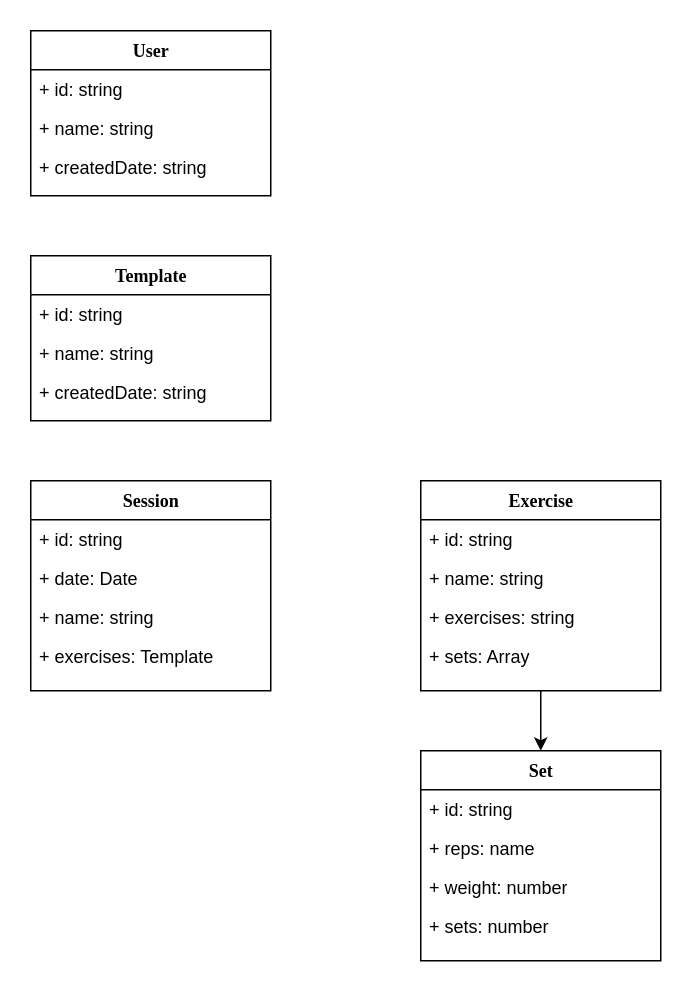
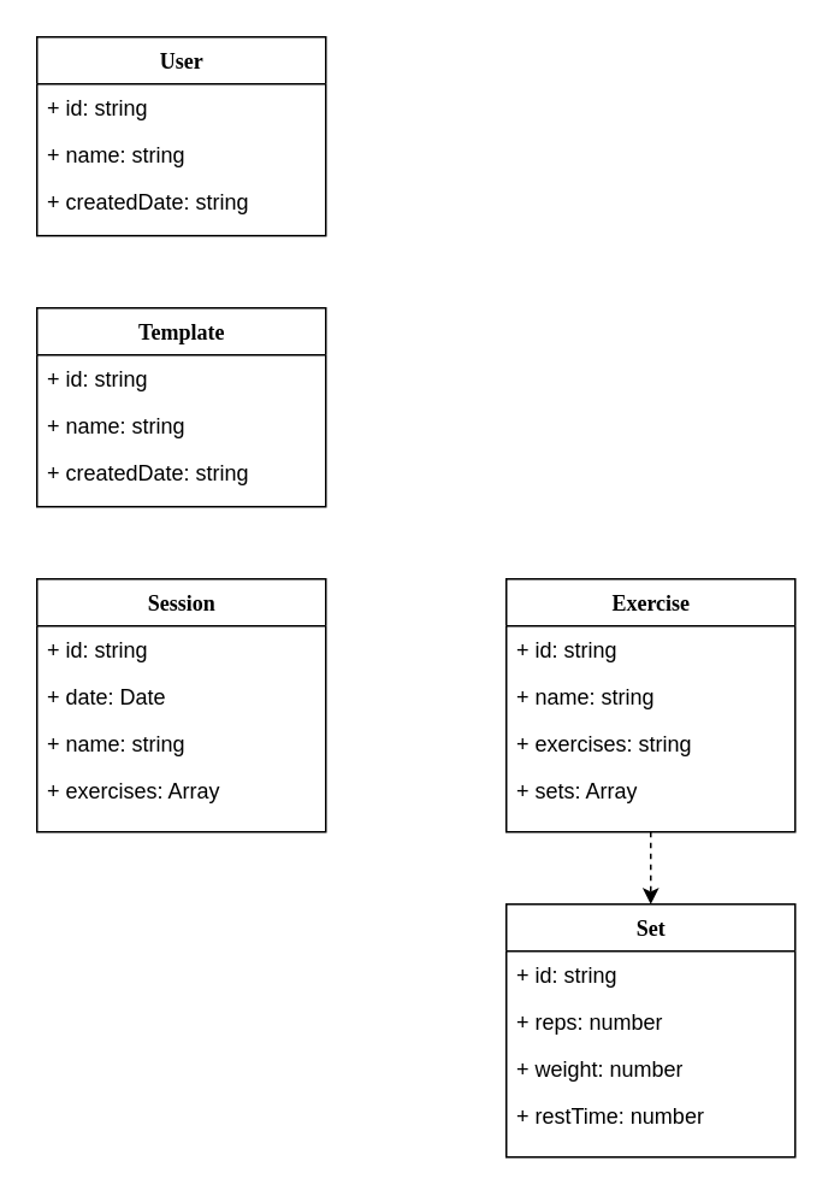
  <mxCell id="0" />
  <mxCell id="1" parent="0" />
  <mxCell id="2" value="Template" style="swimlane;html=1;fontStyle=1;align=center;verticalAlign=top;childLayout=stackLayout;horizontal=1;startSize=26;horizontalStack=0;resizeParent=1;resizeLast=0;collapsible=1;marginBottom=0;swimlaneFillColor=#ffffff;rounded=0;shadow=0;comic=0;labelBackgroundColor=none;strokeWidth=1;fillColor=none;fontFamily=Verdana;fontSize=12" parent="1" vertex="1"><mxGeometry x="20" y="170" width="160" height="110" as="geometry" /></mxCell>
  <mxCell id="3" value="+ id: string" style="text;html=1;strokeColor=none;fillColor=none;align=left;verticalAlign=top;spacingLeft=4;spacingRight=4;whiteSpace=wrap;overflow=hidden;rotatable=0;points=[[0,0.5],[1,0.5]];portConstraint=eastwest;" parent="2" vertex="1"><mxGeometry y="26" width="160" height="26" as="geometry" /></mxCell>
  <mxCell id="4" value="+ name: string" style="text;html=1;strokeColor=none;fillColor=none;align=left;verticalAlign=top;spacingLeft=4;spacingRight=4;whiteSpace=wrap;overflow=hidden;rotatable=0;points=[[0,0.5],[1,0.5]];portConstraint=eastwest;" parent="2" vertex="1"><mxGeometry y="52" width="160" height="26" as="geometry" /></mxCell>
  <mxCell id="5" value="+ createdDate: string" style="text;html=1;strokeColor=none;fillColor=none;align=left;verticalAlign=top;spacingLeft=4;spacingRight=4;whiteSpace=wrap;overflow=hidden;rotatable=0;points=[[0,0.5],[1,0.5]];portConstraint=eastwest;" vertex="1" parent="2"><mxGeometry y="78" width="160" height="26" as="geometry" /></mxCell>
  <mxCell id="6" value="Session" style="swimlane;html=1;fontStyle=1;align=center;verticalAlign=top;childLayout=stackLayout;horizontal=1;startSize=26;horizontalStack=0;resizeParent=1;resizeLast=0;collapsible=1;marginBottom=0;swimlaneFillColor=#ffffff;rounded=0;shadow=0;comic=0;labelBackgroundColor=none;strokeWidth=1;fillColor=none;fontFamily=Verdana;fontSize=12" vertex="1" parent="1"><mxGeometry x="20" y="320" width="160" height="140" as="geometry" /></mxCell>
  <mxCell id="7" value="+ id: string" style="text;html=1;strokeColor=none;fillColor=none;align=left;verticalAlign=top;spacingLeft=4;spacingRight=4;whiteSpace=wrap;overflow=hidden;rotatable=0;points=[[0,0.5],[1,0.5]];portConstraint=eastwest;" vertex="1" parent="6"><mxGeometry y="26" width="160" height="26" as="geometry" /></mxCell>
  <mxCell id="8" value="+ date: Date" style="text;html=1;strokeColor=none;fillColor=none;align=left;verticalAlign=top;spacingLeft=4;spacingRight=4;whiteSpace=wrap;overflow=hidden;rotatable=0;points=[[0,0.5],[1,0.5]];portConstraint=eastwest;" vertex="1" parent="6"><mxGeometry y="52" width="160" height="26" as="geometry" /></mxCell>
  <mxCell id="9" value="+ name: string" style="text;html=1;strokeColor=none;fillColor=none;align=left;verticalAlign=top;spacingLeft=4;spacingRight=4;whiteSpace=wrap;overflow=hidden;rotatable=0;points=[[0,0.5],[1,0.5]];portConstraint=eastwest;" vertex="1" parent="6"><mxGeometry y="78" width="160" height="26" as="geometry" /></mxCell>
- <mxCell id="10" value="+ exercises: Template" style="text;html=1;strokeColor=none;fillColor=none;align=left;verticalAlign=top;spacingLeft=4;spacingRight=4;whiteSpace=wrap;overflow=hidden;rotatable=0;points=[[0,0.5],[1,0.5]];portConstraint=eastwest;" vertex="1" parent="6"><mxGeometry y="104" width="160" height="26" as="geometry" /></mxCell>
- <mxCell id="11" style="edgeStyle=orthogonalEdgeStyle;rounded=0;orthogonalLoop=1;jettySize=auto;html=1;entryX=0.5;entryY=0;entryDx=0;entryDy=0;" edge="1" parent="1" source="12" target="17"><mxGeometry relative="1" as="geometry" /></mxCell>
+ <mxCell id="10" value="+ exercises: Array" style="text;html=1;strokeColor=none;fillColor=none;align=left;verticalAlign=top;spacingLeft=4;spacingRight=4;whiteSpace=wrap;overflow=hidden;rotatable=0;points=[[0,0.5],[1,0.5]];portConstraint=eastwest;" vertex="1" parent="6"><mxGeometry y="104" width="160" height="26" as="geometry" /></mxCell>
+ <mxCell id="11" style="edgeStyle=orthogonalEdgeStyle;rounded=0;orthogonalLoop=1;jettySize=auto;html=1;entryX=0.5;entryY=0;entryDx=0;entryDy=0;dashed=1;" edge="1" parent="1" source="12" target="17"><mxGeometry relative="1" as="geometry" /></mxCell>
  <mxCell id="12" value="Exercise" style="swimlane;html=1;fontStyle=1;align=center;verticalAlign=top;childLayout=stackLayout;horizontal=1;startSize=26;horizontalStack=0;resizeParent=1;resizeLast=0;collapsible=1;marginBottom=0;swimlaneFillColor=#ffffff;rounded=0;shadow=0;comic=0;labelBackgroundColor=none;strokeWidth=1;fillColor=none;fontFamily=Verdana;fontSize=12" vertex="1" parent="1"><mxGeometry x="280" y="320" width="160" height="140" as="geometry" /></mxCell>
  <mxCell id="13" value="+ id: string" style="text;html=1;strokeColor=none;fillColor=none;align=left;verticalAlign=top;spacingLeft=4;spacingRight=4;whiteSpace=wrap;overflow=hidden;rotatable=0;points=[[0,0.5],[1,0.5]];portConstraint=eastwest;" vertex="1" parent="12"><mxGeometry y="26" width="160" height="26" as="geometry" /></mxCell>
  <mxCell id="14" value="+ name: string" style="text;html=1;strokeColor=none;fillColor=none;align=left;verticalAlign=top;spacingLeft=4;spacingRight=4;whiteSpace=wrap;overflow=hidden;rotatable=0;points=[[0,0.5],[1,0.5]];portConstraint=eastwest;" vertex="1" parent="12"><mxGeometry y="52" width="160" height="26" as="geometry" /></mxCell>
  <mxCell id="15" value="+ exercises: string" style="text;html=1;strokeColor=none;fillColor=none;align=left;verticalAlign=top;spacingLeft=4;spacingRight=4;whiteSpace=wrap;overflow=hidden;rotatable=0;points=[[0,0.5],[1,0.5]];portConstraint=eastwest;" vertex="1" parent="12"><mxGeometry y="78" width="160" height="26" as="geometry" /></mxCell>
  <mxCell id="16" value="+ sets: Array" style="text;html=1;strokeColor=none;fillColor=none;align=left;verticalAlign=top;spacingLeft=4;spacingRight=4;whiteSpace=wrap;overflow=hidden;rotatable=0;points=[[0,0.5],[1,0.5]];portConstraint=eastwest;" vertex="1" parent="12"><mxGeometry y="104" width="160" height="26" as="geometry" /></mxCell>
  <mxCell id="17" value="Set" style="swimlane;html=1;fontStyle=1;align=center;verticalAlign=top;childLayout=stackLayout;horizontal=1;startSize=26;horizontalStack=0;resizeParent=1;resizeLast=0;collapsible=1;marginBottom=0;swimlaneFillColor=#ffffff;rounded=0;shadow=0;comic=0;labelBackgroundColor=none;strokeWidth=1;fillColor=none;fontFamily=Verdana;fontSize=12" vertex="1" parent="1"><mxGeometry x="280" y="500" width="160" height="140" as="geometry" /></mxCell>
  <mxCell id="18" value="+ id: string" style="text;html=1;strokeColor=none;fillColor=none;align=left;verticalAlign=top;spacingLeft=4;spacingRight=4;whiteSpace=wrap;overflow=hidden;rotatable=0;points=[[0,0.5],[1,0.5]];portConstraint=eastwest;" vertex="1" parent="17"><mxGeometry y="26" width="160" height="26" as="geometry" /></mxCell>
- <mxCell id="19" value="+ reps: name" style="text;html=1;strokeColor=none;fillColor=none;align=left;verticalAlign=top;spacingLeft=4;spacingRight=4;whiteSpace=wrap;overflow=hidden;rotatable=0;points=[[0,0.5],[1,0.5]];portConstraint=eastwest;" vertex="1" parent="17"><mxGeometry y="52" width="160" height="26" as="geometry" /></mxCell>
+ <mxCell id="19" value="+ reps: number" style="text;html=1;strokeColor=none;fillColor=none;align=left;verticalAlign=top;spacingLeft=4;spacingRight=4;whiteSpace=wrap;overflow=hidden;rotatable=0;points=[[0,0.5],[1,0.5]];portConstraint=eastwest;" vertex="1" parent="17"><mxGeometry y="52" width="160" height="26" as="geometry" /></mxCell>
  <mxCell id="20" value="+ weight: number" style="text;html=1;strokeColor=none;fillColor=none;align=left;verticalAlign=top;spacingLeft=4;spacingRight=4;whiteSpace=wrap;overflow=hidden;rotatable=0;points=[[0,0.5],[1,0.5]];portConstraint=eastwest;" vertex="1" parent="17"><mxGeometry y="78" width="160" height="26" as="geometry" /></mxCell>
- <mxCell id="21" value="+ sets: number" style="text;html=1;strokeColor=none;fillColor=none;align=left;verticalAlign=top;spacingLeft=4;spacingRight=4;whiteSpace=wrap;overflow=hidden;rotatable=0;points=[[0,0.5],[1,0.5]];portConstraint=eastwest;" vertex="1" parent="17"><mxGeometry y="104" width="160" height="26" as="geometry" /></mxCell>
+ <mxCell id="21" value="+ restTime: number" style="text;html=1;strokeColor=none;fillColor=none;align=left;verticalAlign=top;spacingLeft=4;spacingRight=4;whiteSpace=wrap;overflow=hidden;rotatable=0;points=[[0,0.5],[1,0.5]];portConstraint=eastwest;" vertex="1" parent="17"><mxGeometry y="104" width="160" height="26" as="geometry" /></mxCell>
  <mxCell id="22" value="User" style="swimlane;html=1;fontStyle=1;align=center;verticalAlign=top;childLayout=stackLayout;horizontal=1;startSize=26;horizontalStack=0;resizeParent=1;resizeLast=0;collapsible=1;marginBottom=0;swimlaneFillColor=#ffffff;rounded=0;shadow=0;comic=0;labelBackgroundColor=none;strokeWidth=1;fillColor=none;fontFamily=Verdana;fontSize=12" vertex="1" parent="1"><mxGeometry x="20" y="20" width="160" height="110" as="geometry" /></mxCell>
  <mxCell id="23" value="+ id: string" style="text;html=1;strokeColor=none;fillColor=none;align=left;verticalAlign=top;spacingLeft=4;spacingRight=4;whiteSpace=wrap;overflow=hidden;rotatable=0;points=[[0,0.5],[1,0.5]];portConstraint=eastwest;" vertex="1" parent="22"><mxGeometry y="26" width="160" height="26" as="geometry" /></mxCell>
  <mxCell id="24" value="+ name: string" style="text;html=1;strokeColor=none;fillColor=none;align=left;verticalAlign=top;spacingLeft=4;spacingRight=4;whiteSpace=wrap;overflow=hidden;rotatable=0;points=[[0,0.5],[1,0.5]];portConstraint=eastwest;" vertex="1" parent="22"><mxGeometry y="52" width="160" height="26" as="geometry" /></mxCell>
  <mxCell id="25" value="+ createdDate: string" style="text;html=1;strokeColor=none;fillColor=none;align=left;verticalAlign=top;spacingLeft=4;spacingRight=4;whiteSpace=wrap;overflow=hidden;rotatable=0;points=[[0,0.5],[1,0.5]];portConstraint=eastwest;" vertex="1" parent="22"><mxGeometry y="78" width="160" height="26" as="geometry" /></mxCell>
